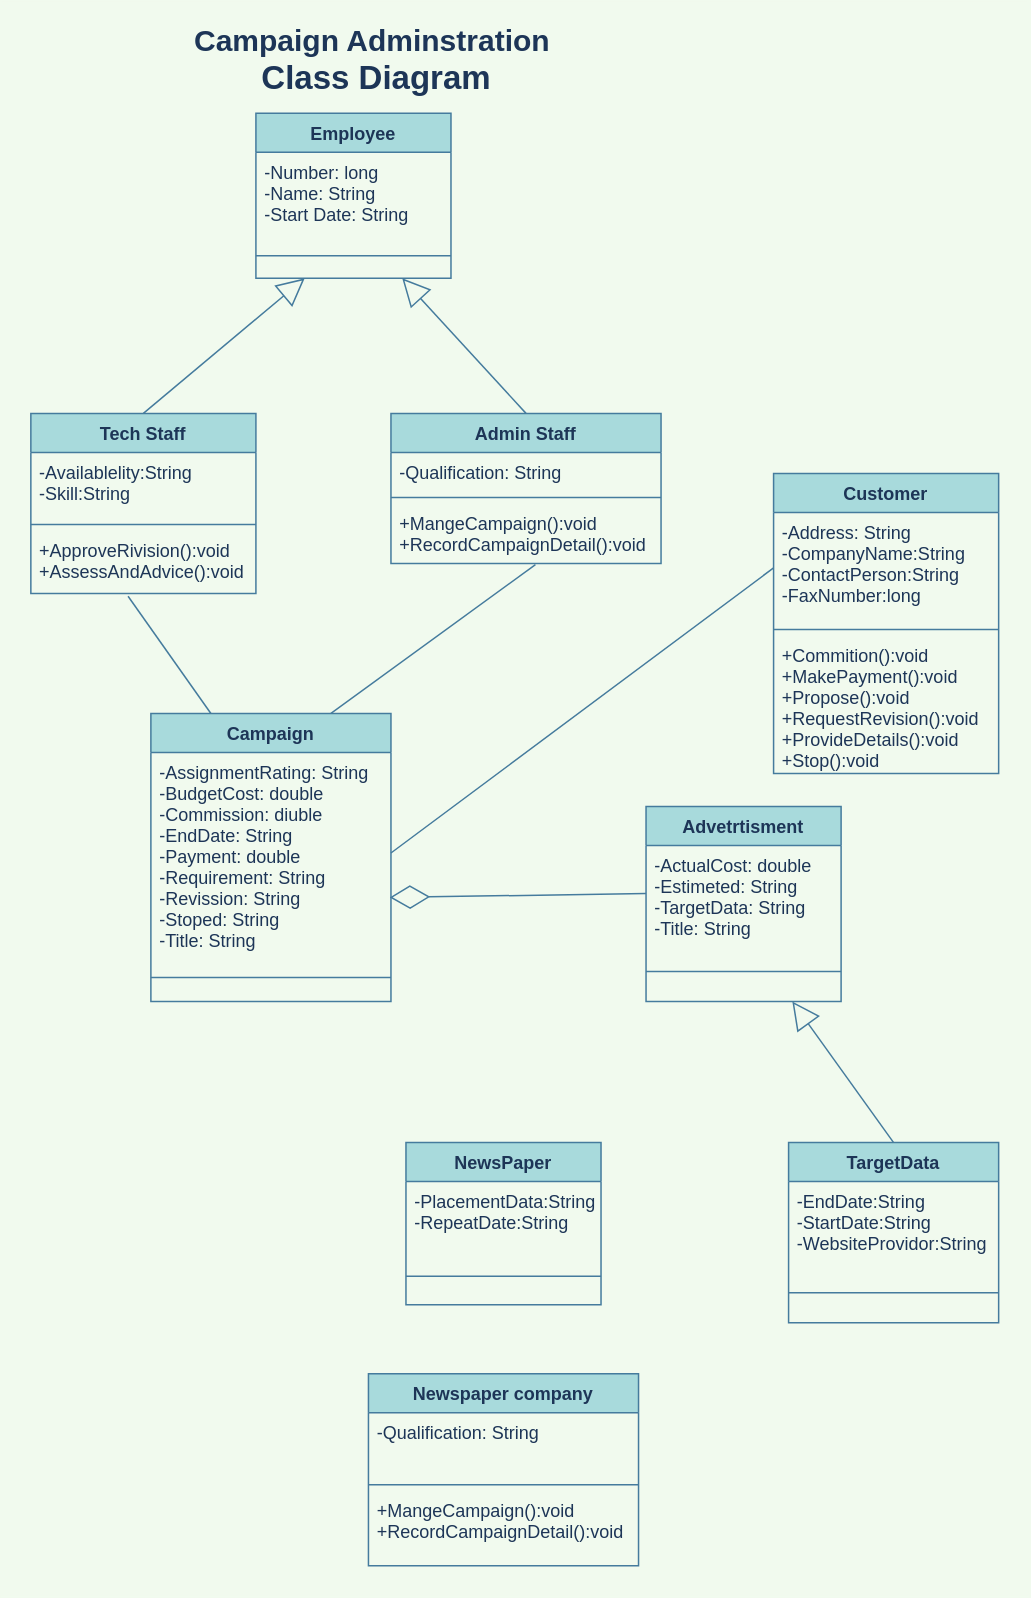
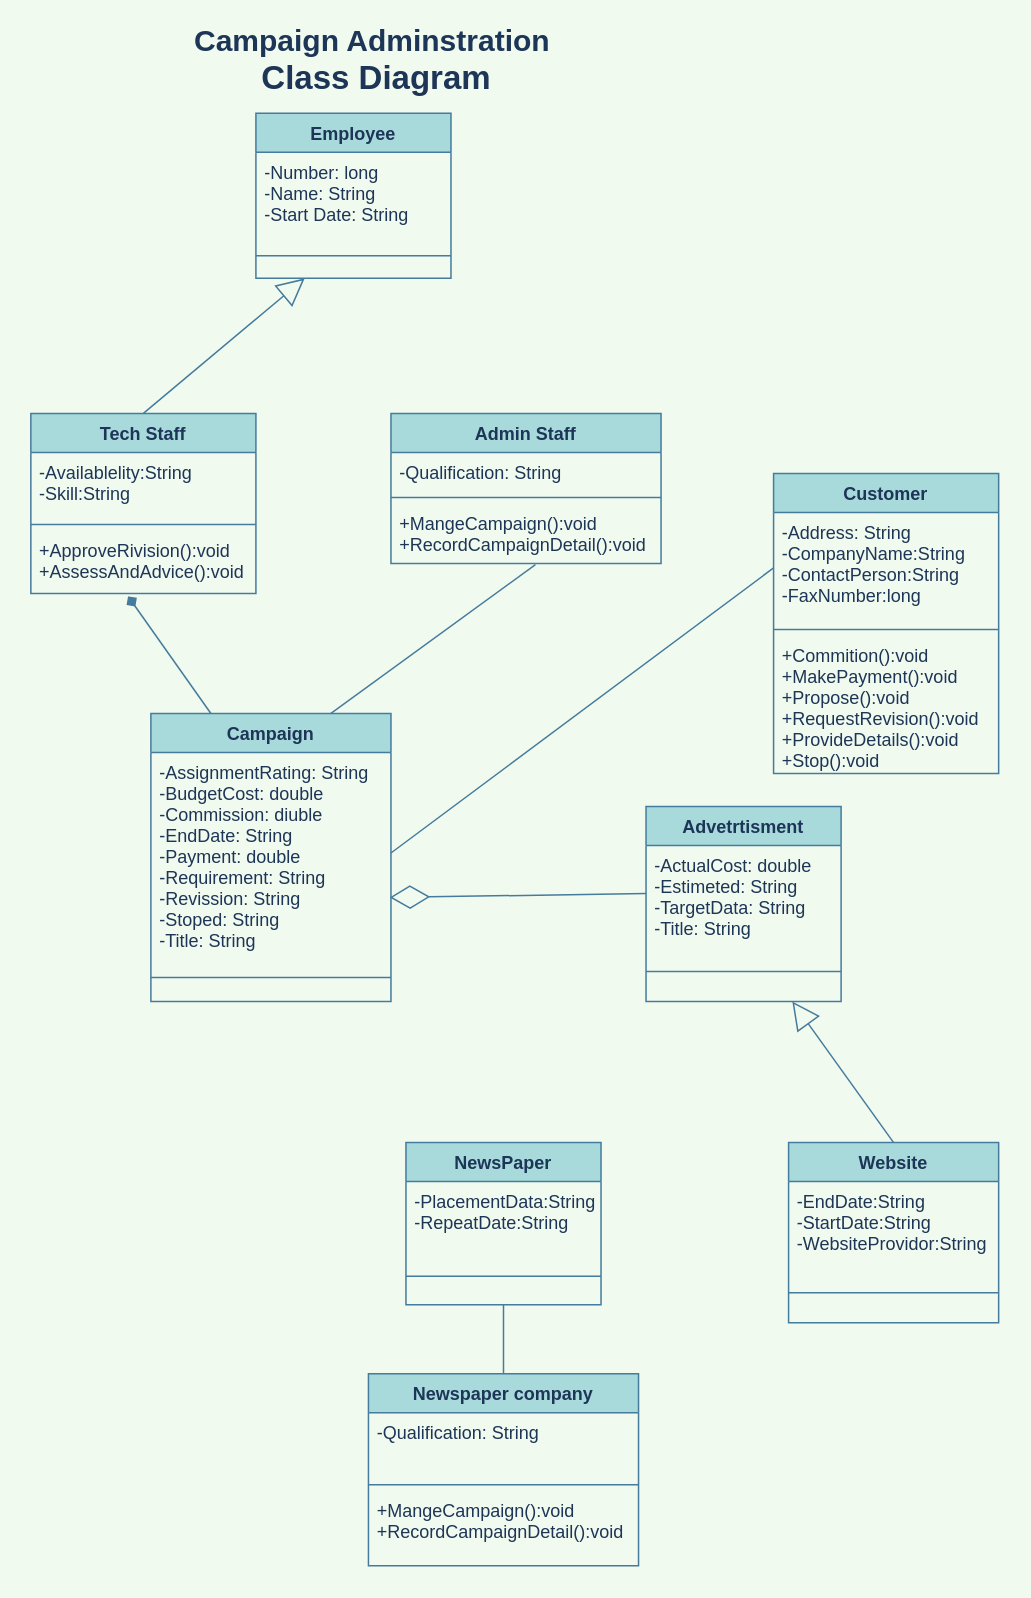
  <mxCell id="0" />
  <mxCell id="1" parent="0" />
  <mxCell id="2" value="Employee" style="swimlane;fontStyle=1;align=center;verticalAlign=top;childLayout=stackLayout;horizontal=1;startSize=26;horizontalStack=0;resizeParent=1;resizeParentMax=0;resizeLast=0;collapsible=1;marginBottom=0;fillColor=#A8DADC;strokeColor=#457B9D;fontColor=#1D3557;" parent="1" vertex="1"><mxGeometry x="170" y="75" width="130" height="110" as="geometry" /></mxCell>
  <mxCell id="3" value="-Number: long&#10;-Name: String&#10;-Start Date: String" style="text;strokeColor=none;fillColor=none;align=left;verticalAlign=top;spacingLeft=4;spacingRight=4;overflow=hidden;rotatable=0;points=[[0,0.5],[1,0.5]];portConstraint=eastwest;fontColor=#1D3557;" parent="2" vertex="1"><mxGeometry y="26" width="130" height="54" as="geometry" /></mxCell>
  <mxCell id="4" value="" style="line;strokeWidth=1;fillColor=none;align=left;verticalAlign=middle;spacingTop=-1;spacingLeft=3;spacingRight=3;rotatable=0;labelPosition=right;points=[];portConstraint=eastwest;labelBackgroundColor=#F1FAEE;strokeColor=#457B9D;fontColor=#1D3557;" parent="2" vertex="1"><mxGeometry y="80" width="130" height="30" as="geometry" /></mxCell>
  <mxCell id="5" value="Tech Staff" style="swimlane;fontStyle=1;align=center;verticalAlign=top;childLayout=stackLayout;horizontal=1;startSize=26;horizontalStack=0;resizeParent=1;resizeParentMax=0;resizeLast=0;collapsible=1;marginBottom=0;fillColor=#A8DADC;strokeColor=#457B9D;fontColor=#1D3557;" parent="1" vertex="1"><mxGeometry x="20" y="275" width="150" height="120" as="geometry" /></mxCell>
  <mxCell id="6" value="-Availablelity:String&#10;-Skill:String" style="text;strokeColor=none;fillColor=none;align=left;verticalAlign=top;spacingLeft=4;spacingRight=4;overflow=hidden;rotatable=0;points=[[0,0.5],[1,0.5]];portConstraint=eastwest;fontColor=#1D3557;" parent="5" vertex="1"><mxGeometry y="26" width="150" height="44" as="geometry" /></mxCell>
  <mxCell id="7" value="" style="line;strokeWidth=1;fillColor=none;align=left;verticalAlign=middle;spacingTop=-1;spacingLeft=3;spacingRight=3;rotatable=0;labelPosition=right;points=[];portConstraint=eastwest;labelBackgroundColor=#F1FAEE;strokeColor=#457B9D;fontColor=#1D3557;" parent="5" vertex="1"><mxGeometry y="70" width="150" height="8" as="geometry" /></mxCell>
  <mxCell id="8" value="+ApproveRivision():void&#10;+AssessAndAdvice():void" style="text;strokeColor=none;fillColor=none;align=left;verticalAlign=top;spacingLeft=4;spacingRight=4;overflow=hidden;rotatable=0;points=[[0,0.5],[1,0.5]];portConstraint=eastwest;fontColor=#1D3557;" parent="5" vertex="1"><mxGeometry y="78" width="150" height="42" as="geometry" /></mxCell>
  <mxCell id="9" value="Admin Staff" style="swimlane;fontStyle=1;align=center;verticalAlign=top;childLayout=stackLayout;horizontal=1;startSize=26;horizontalStack=0;resizeParent=1;resizeParentMax=0;resizeLast=0;collapsible=1;marginBottom=0;fillColor=#A8DADC;strokeColor=#457B9D;fontColor=#1D3557;" parent="1" vertex="1"><mxGeometry x="260" y="275" width="180" height="100" as="geometry" /></mxCell>
  <mxCell id="10" value="-Qualification: String" style="text;strokeColor=none;fillColor=none;align=left;verticalAlign=top;spacingLeft=4;spacingRight=4;overflow=hidden;rotatable=0;points=[[0,0.5],[1,0.5]];portConstraint=eastwest;fontColor=#1D3557;" parent="9" vertex="1"><mxGeometry y="26" width="180" height="26" as="geometry" /></mxCell>
  <mxCell id="11" value="" style="line;strokeWidth=1;fillColor=none;align=left;verticalAlign=middle;spacingTop=-1;spacingLeft=3;spacingRight=3;rotatable=0;labelPosition=right;points=[];portConstraint=eastwest;labelBackgroundColor=#F1FAEE;strokeColor=#457B9D;fontColor=#1D3557;" parent="9" vertex="1"><mxGeometry y="52" width="180" height="8" as="geometry" /></mxCell>
  <mxCell id="12" value="+MangeCampaign():void&#10;+RecordCampaignDetail():void" style="text;strokeColor=none;fillColor=none;align=left;verticalAlign=top;spacingLeft=4;spacingRight=4;overflow=hidden;rotatable=0;points=[[0,0.5],[1,0.5]];portConstraint=eastwest;fontColor=#1D3557;" parent="9" vertex="1"><mxGeometry y="60" width="180" height="40" as="geometry" /></mxCell>
  <mxCell id="13" value="Campaign" style="swimlane;fontStyle=1;align=center;verticalAlign=top;childLayout=stackLayout;horizontal=1;startSize=26;horizontalStack=0;resizeParent=1;resizeParentMax=0;resizeLast=0;collapsible=1;marginBottom=0;fillColor=#A8DADC;strokeColor=#457B9D;fontColor=#1D3557;" parent="1" vertex="1"><mxGeometry x="100" y="475" width="160" height="192" as="geometry" /></mxCell>
  <mxCell id="14" value="-AssignmentRating: String&#10;-BudgetCost: double&#10;-Commission: diuble&#10;-EndDate: String&#10;-Payment: double&#10;-Requirement: String&#10;-Revission: String&#10;-Stoped: String&#10;-Title: String" style="text;strokeColor=none;fillColor=none;align=left;verticalAlign=top;spacingLeft=4;spacingRight=4;overflow=hidden;rotatable=0;points=[[0,0.5],[1,0.5]];portConstraint=eastwest;fontColor=#1D3557;" parent="13" vertex="1"><mxGeometry y="26" width="160" height="134" as="geometry" /></mxCell>
  <mxCell id="15" value="" style="line;strokeWidth=1;fillColor=none;align=left;verticalAlign=middle;spacingTop=-1;spacingLeft=3;spacingRight=3;rotatable=0;labelPosition=right;points=[];portConstraint=eastwest;labelBackgroundColor=#F1FAEE;strokeColor=#457B9D;fontColor=#1D3557;" parent="13" vertex="1"><mxGeometry y="160" width="160" height="32" as="geometry" /></mxCell>
  <mxCell id="16" value="" style="endArrow=none;html=1;exitX=0.75;exitY=0;exitDx=0;exitDy=0;entryX=0.535;entryY=1.019;entryDx=0;entryDy=0;entryPerimeter=0;labelBackgroundColor=#F1FAEE;strokeColor=#457B9D;fontColor=#1D3557;" parent="1" source="13" target="12" edge="1"><mxGeometry width="50" height="50" relative="1" as="geometry"><mxPoint x="200" y="375" as="sourcePoint" /><mxPoint x="210" y="235" as="targetPoint" /></mxGeometry></mxCell>
- <mxCell id="17" value="" style="endArrow=none;html=1;exitX=0.25;exitY=0;exitDx=0;exitDy=0;entryX=0.432;entryY=1.045;entryDx=0;entryDy=0;entryPerimeter=0;labelBackgroundColor=#F1FAEE;strokeColor=#457B9D;fontColor=#1D3557;" parent="1" source="13" target="8" edge="1"><mxGeometry width="50" height="50" relative="1" as="geometry"><mxPoint x="207.5" y="405" as="sourcePoint" /><mxPoint x="300.25" y="345.76" as="targetPoint" /></mxGeometry></mxCell>
+ <mxCell id="17" value="" style="endArrow=diamond;html=1;exitX=0.25;exitY=0;exitDx=0;exitDy=0;entryX=0.432;entryY=1.045;entryDx=0;entryDy=0;entryPerimeter=0;labelBackgroundColor=#F1FAEE;strokeColor=#457B9D;fontColor=#1D3557;" parent="1" source="13" target="8" edge="1"><mxGeometry width="50" height="50" relative="1" as="geometry"><mxPoint x="207.5" y="405" as="sourcePoint" /><mxPoint x="300.25" y="345.76" as="targetPoint" /></mxGeometry></mxCell>
  <mxCell id="18" value="" style="endArrow=block;endSize=16;endFill=0;html=1;exitX=0.5;exitY=0;exitDx=0;exitDy=0;entryX=0.25;entryY=1;entryDx=0;entryDy=0;labelBackgroundColor=#F1FAEE;strokeColor=#457B9D;fontColor=#1D3557;" parent="1" source="5" target="2" edge="1"><mxGeometry width="160" relative="1" as="geometry"><mxPoint x="150" y="205" as="sourcePoint" /><mxPoint x="310" y="205" as="targetPoint" /></mxGeometry></mxCell>
- <mxCell id="19" value="" style="endArrow=block;endSize=16;endFill=0;html=1;exitX=0.5;exitY=0;exitDx=0;exitDy=0;entryX=0.75;entryY=1;entryDx=0;entryDy=0;labelBackgroundColor=#F1FAEE;strokeColor=#457B9D;fontColor=#1D3557;" parent="1" source="9" target="2" edge="1"><mxGeometry width="160" relative="1" as="geometry"><mxPoint x="25" y="195" as="sourcePoint" /><mxPoint x="122.5" y="125" as="targetPoint" /></mxGeometry></mxCell>
  <mxCell id="20" value="" style="endArrow=none;html=1;exitX=1;exitY=0.5;exitDx=0;exitDy=0;entryX=0;entryY=0.5;entryDx=0;entryDy=0;labelBackgroundColor=#F1FAEE;strokeColor=#457B9D;fontColor=#1D3557;" parent="1" source="14" target="38" edge="1"><mxGeometry width="50" height="50" relative="1" as="geometry"><mxPoint x="207.5" y="405" as="sourcePoint" /><mxPoint x="470" y="263" as="targetPoint" /></mxGeometry></mxCell>
  <mxCell id="21" value="Advetrtisment" style="swimlane;fontStyle=1;align=center;verticalAlign=top;childLayout=stackLayout;horizontal=1;startSize=26;horizontalStack=0;resizeParent=1;resizeParentMax=0;resizeLast=0;collapsible=1;marginBottom=0;fillColor=#A8DADC;strokeColor=#457B9D;fontColor=#1D3557;" parent="1" vertex="1"><mxGeometry x="430" y="537" width="130" height="130" as="geometry" /></mxCell>
  <mxCell id="22" value="-ActualCost: double&#10;-Estimeted: String&#10;-TargetData: String&#10;-Title: String" style="text;strokeColor=none;fillColor=none;align=left;verticalAlign=top;spacingLeft=4;spacingRight=4;overflow=hidden;rotatable=0;points=[[0,0.5],[1,0.5]];portConstraint=eastwest;fontColor=#1D3557;" parent="21" vertex="1"><mxGeometry y="26" width="130" height="64" as="geometry" /></mxCell>
  <mxCell id="23" value="" style="line;strokeWidth=1;fillColor=none;align=left;verticalAlign=middle;spacingTop=-1;spacingLeft=3;spacingRight=3;rotatable=0;labelPosition=right;points=[];portConstraint=eastwest;labelBackgroundColor=#F1FAEE;strokeColor=#457B9D;fontColor=#1D3557;" parent="21" vertex="1"><mxGeometry y="90" width="130" height="40" as="geometry" /></mxCell>
- <mxCell id="24" value="TargetData" style="swimlane;fontStyle=1;align=center;verticalAlign=top;childLayout=stackLayout;horizontal=1;startSize=26;horizontalStack=0;resizeParent=1;resizeParentMax=0;resizeLast=0;collapsible=1;marginBottom=0;fillColor=#A8DADC;strokeColor=#457B9D;fontColor=#1D3557;" parent="1" vertex="1"><mxGeometry x="525" y="761" width="140" height="120" as="geometry" /></mxCell>
+ <mxCell id="24" value="Website" style="swimlane;fontStyle=1;align=center;verticalAlign=top;childLayout=stackLayout;horizontal=1;startSize=26;horizontalStack=0;resizeParent=1;resizeParentMax=0;resizeLast=0;collapsible=1;marginBottom=0;fillColor=#A8DADC;strokeColor=#457B9D;fontColor=#1D3557;" parent="1" vertex="1"><mxGeometry x="525" y="761" width="140" height="120" as="geometry" /></mxCell>
  <mxCell id="25" value="-EndDate:String&#10;-StartDate:String&#10;-WebsiteProvidor:String" style="text;strokeColor=none;fillColor=none;align=left;verticalAlign=top;spacingLeft=4;spacingRight=4;overflow=hidden;rotatable=0;points=[[0,0.5],[1,0.5]];portConstraint=eastwest;fontColor=#1D3557;" parent="24" vertex="1"><mxGeometry y="26" width="140" height="54" as="geometry" /></mxCell>
  <mxCell id="26" value="" style="line;strokeWidth=1;fillColor=none;align=left;verticalAlign=middle;spacingTop=-1;spacingLeft=3;spacingRight=3;rotatable=0;labelPosition=right;points=[];portConstraint=eastwest;labelBackgroundColor=#F1FAEE;strokeColor=#457B9D;fontColor=#1D3557;" parent="24" vertex="1"><mxGeometry y="80" width="140" height="40" as="geometry" /></mxCell>
  <mxCell id="27" value="NewsPaper" style="swimlane;fontStyle=1;align=center;verticalAlign=top;childLayout=stackLayout;horizontal=1;startSize=26;horizontalStack=0;resizeParent=1;resizeParentMax=0;resizeLast=0;collapsible=1;marginBottom=0;fillColor=#A8DADC;strokeColor=#457B9D;fontColor=#1D3557;" parent="1" vertex="1"><mxGeometry x="270" y="761" width="130" height="108" as="geometry" /></mxCell>
  <mxCell id="28" value="-PlacementData:String&#10;-RepeatDate:String" style="text;strokeColor=none;fillColor=none;align=left;verticalAlign=top;spacingLeft=4;spacingRight=4;overflow=hidden;rotatable=0;points=[[0,0.5],[1,0.5]];portConstraint=eastwest;fontColor=#1D3557;" parent="27" vertex="1"><mxGeometry y="26" width="130" height="44" as="geometry" /></mxCell>
  <mxCell id="29" value="" style="line;strokeWidth=1;fillColor=none;align=left;verticalAlign=middle;spacingTop=-1;spacingLeft=3;spacingRight=3;rotatable=0;labelPosition=right;points=[];portConstraint=eastwest;labelBackgroundColor=#F1FAEE;strokeColor=#457B9D;fontColor=#1D3557;" parent="27" vertex="1"><mxGeometry y="70" width="130" height="38" as="geometry" /></mxCell>
  <mxCell id="30" value="Newspaper company" style="swimlane;fontStyle=1;align=center;verticalAlign=top;childLayout=stackLayout;horizontal=1;startSize=26;horizontalStack=0;resizeParent=1;resizeParentMax=0;resizeLast=0;collapsible=1;marginBottom=0;fillColor=#A8DADC;strokeColor=#457B9D;fontColor=#1D3557;" parent="1" vertex="1"><mxGeometry x="245" y="915" width="180" height="128" as="geometry" /></mxCell>
  <mxCell id="31" value="-Qualification: String" style="text;strokeColor=none;fillColor=none;align=left;verticalAlign=top;spacingLeft=4;spacingRight=4;overflow=hidden;rotatable=0;points=[[0,0.5],[1,0.5]];portConstraint=eastwest;fontColor=#1D3557;" parent="30" vertex="1"><mxGeometry y="26" width="180" height="44" as="geometry" /></mxCell>
  <mxCell id="32" value="" style="line;strokeWidth=1;fillColor=none;align=left;verticalAlign=middle;spacingTop=-1;spacingLeft=3;spacingRight=3;rotatable=0;labelPosition=right;points=[];portConstraint=eastwest;labelBackgroundColor=#F1FAEE;strokeColor=#457B9D;fontColor=#1D3557;" parent="30" vertex="1"><mxGeometry y="70" width="180" height="8" as="geometry" /></mxCell>
  <mxCell id="33" value="+MangeCampaign():void&#10;+RecordCampaignDetail():void" style="text;strokeColor=none;fillColor=none;align=left;verticalAlign=top;spacingLeft=4;spacingRight=4;overflow=hidden;rotatable=0;points=[[0,0.5],[1,0.5]];portConstraint=eastwest;fontColor=#1D3557;" parent="30" vertex="1"><mxGeometry y="78" width="180" height="50" as="geometry" /></mxCell>
  <mxCell id="34" value="" style="endArrow=diamondThin;endFill=0;endSize=24;html=1;entryX=0.995;entryY=0.721;entryDx=0;entryDy=0;entryPerimeter=0;exitX=0;exitY=0.5;exitDx=0;exitDy=0;labelBackgroundColor=#F1FAEE;strokeColor=#457B9D;fontColor=#1D3557;" parent="1" source="22" target="14" edge="1"><mxGeometry width="160" relative="1" as="geometry"><mxPoint x="332.73" y="585.2" as="sourcePoint" /><mxPoint x="151.82" y="586.85" as="targetPoint" /></mxGeometry></mxCell>
  <mxCell id="35" value="" style="endArrow=block;endSize=16;endFill=0;html=1;exitX=0.5;exitY=0;exitDx=0;exitDy=0;entryX=0.75;entryY=1;entryDx=0;entryDy=0;labelBackgroundColor=#F1FAEE;strokeColor=#457B9D;fontColor=#1D3557;" parent="1" source="24" target="21" edge="1"><mxGeometry width="160" relative="1" as="geometry"><mxPoint x="285" y="745" as="sourcePoint" /><mxPoint x="418.53" y="636" as="targetPoint" /></mxGeometry></mxCell>
+ <mxCell id="36" value="" style="endArrow=none;html=1;exitX=0.5;exitY=0;exitDx=0;exitDy=0;entryX=0.5;entryY=1;entryDx=0;entryDy=0;labelBackgroundColor=#F1FAEE;strokeColor=#457B9D;fontColor=#1D3557;" parent="1" source="30" target="27" edge="1"><mxGeometry width="50" height="50" relative="1" as="geometry"><mxPoint x="220" y="944.24" as="sourcePoint" /><mxPoint x="340" y="810" as="targetPoint" /></mxGeometry></mxCell>
  <mxCell id="37" value="Customer" style="swimlane;fontStyle=1;align=center;verticalAlign=top;childLayout=stackLayout;horizontal=1;startSize=26;horizontalStack=0;resizeParent=1;resizeParentMax=0;resizeLast=0;collapsible=1;marginBottom=0;fillColor=#A8DADC;strokeColor=#457B9D;fontColor=#1D3557;" parent="1" vertex="1"><mxGeometry x="515" y="315" width="150" height="200" as="geometry" /></mxCell>
  <mxCell id="38" value="-Address: String&#10;-CompanyName:String&#10;-ContactPerson:String&#10;-FaxNumber:long" style="text;strokeColor=none;fillColor=none;align=left;verticalAlign=top;spacingLeft=4;spacingRight=4;overflow=hidden;rotatable=0;points=[[0,0.5],[1,0.5]];portConstraint=eastwest;fontColor=#1D3557;" parent="37" vertex="1"><mxGeometry y="26" width="150" height="74" as="geometry" /></mxCell>
  <mxCell id="39" value="" style="line;strokeWidth=1;fillColor=none;align=left;verticalAlign=middle;spacingTop=-1;spacingLeft=3;spacingRight=3;rotatable=0;labelPosition=right;points=[];portConstraint=eastwest;labelBackgroundColor=#F1FAEE;strokeColor=#457B9D;fontColor=#1D3557;" parent="37" vertex="1"><mxGeometry y="100" width="150" height="8" as="geometry" /></mxCell>
  <mxCell id="40" value="+Commition():void&#10;+MakePayment():void&#10;+Propose():void&#10;+RequestRevision():void&#10;+ProvideDetails():void&#10;+Stop():void" style="text;strokeColor=none;fillColor=none;align=left;verticalAlign=top;spacingLeft=4;spacingRight=4;overflow=hidden;rotatable=0;points=[[0,0.5],[1,0.5]];portConstraint=eastwest;fontColor=#1D3557;" parent="37" vertex="1"><mxGeometry y="108" width="150" height="92" as="geometry" /></mxCell>
  <mxCell id="41" value="&lt;b&gt;&lt;font&gt;&lt;span style=&quot;font-size: 20px&quot;&gt;Campaign Adminstration&amp;nbsp;&lt;/span&gt;&lt;br&gt;&lt;font style=&quot;font-size: 22px&quot;&gt;Class Diagram&lt;/font&gt;&lt;br&gt;&lt;/font&gt;&lt;/b&gt;" style="text;html=1;align=center;verticalAlign=middle;resizable=0;points=[];autosize=1;strokeColor=none;fontColor=#1D3557;" parent="1" vertex="1"><mxGeometry x="120" y="20" width="260" height="40" as="geometry" /></mxCell>
